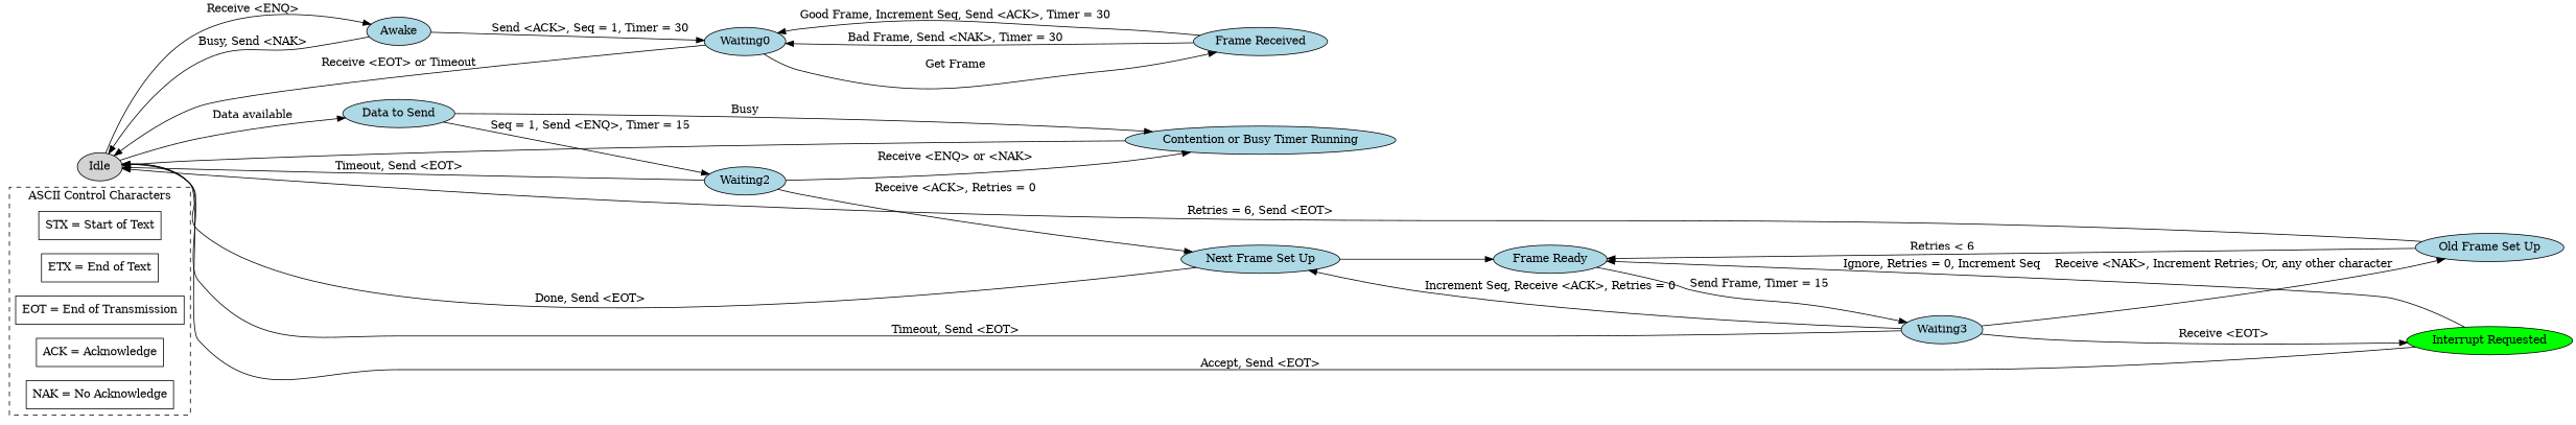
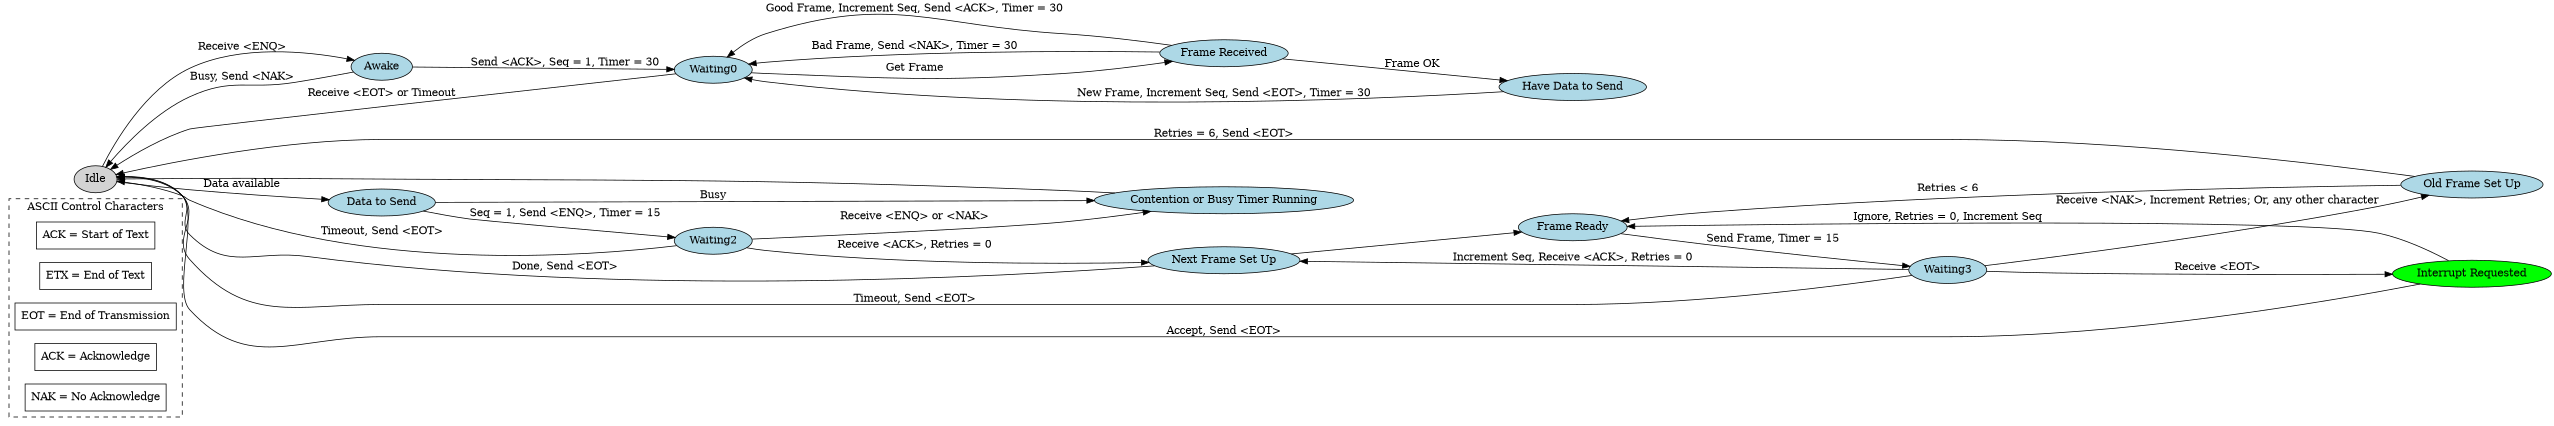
  digraph {
    rankdir=LR
    node [fillcolor=lightblue shape=ellipse style=filled]
-   n1 [fillcolor=white label="STX = Start of Text" shape=box]
+   n1 [fillcolor=white label="ACK = Start of Text" shape=box]
    n2 [fillcolor=white label="ETX = End of Text" shape=box]
    n3 [fillcolor=white label="EOT = End of Transmission" shape=box]
    n4 [fillcolor=white label="ACK = Acknowledge" shape=box]
    n5 [fillcolor=white label="NAK = No Acknowledge" shape=box]
    n6 [fillcolor=lightgray label=Idle]
    n7 [label=Awake]
    n8 [label="Data to Send"]
    n9 [label=Waiting0]
    n10 [label=Waiting2]
    n11 [label="Contention or Busy Timer Running"]
    n12 [label="Frame Received"]
+   n13 [label="Have Data to Send"]
    n14 [label="Next Frame Set Up"]
    n15 [label="Frame Ready"]
    n16 [label=Waiting3]
    n17 [label="Old Frame Set Up"]
    n18 [fillcolor=green label="Interrupt Requested"]
    subgraph cluster_1 {
      label="ASCII Control Characters"
      style=dashed
      n1
      n2
      n3
      n4
      n5
    }
    n6 -> n7 [label="Receive <ENQ>"]
    n6 -> n8 [label="Data available"]
    n7 -> n6 [label="Busy, Send <NAK>"]
    n7 -> n9 [label="Send <ACK>, Seq = 1, Timer = 30"]
    n8 -> n10 [label="Seq = 1, Send <ENQ>, Timer = 15"]
    n8 -> n11 [label=Busy]
    n9 -> n6 [label="Receive <EOT> or Timeout"]
    n9 -> n12 [label="Get Frame"]
    n10 -> n6 [label="Timeout, Send <EOT>"]
    n10 -> n11 [label="Receive <ENQ> or <NAK>"]
    n10 -> n14 [label="Receive <ACK>, Retries = 0"]
    n11 -> n6
    n12 -> n9 [label="Good Frame, Increment Seq, Send <ACK>, Timer = 30"]
    n12 -> n9 [label="Bad Frame, Send <NAK>, Timer = 30"]
+   n12 -> n13 [label="Frame OK"]
+   n13 -> n9 [label="New Frame, Increment Seq, Send <EOT>, Timer = 30"]
    n14 -> n6 [label="Done, Send <EOT>"]
    n14 -> n15
    n15 -> n16 [label="Send Frame, Timer = 15"]
    n16 -> n6 [label="Timeout, Send <EOT>"]
    n16 -> n14 [label="Increment Seq, Receive <ACK>, Retries = 0"]
    n16 -> n17 [label="Receive <NAK>, Increment Retries; Or, any other character"]
    n16 -> n18 [label="Receive <EOT>"]
    n17 -> n6 [label="Retries = 6, Send <EOT>"]
    n17 -> n15 [label="Retries < 6"]
    n18 -> n6 [label="Accept, Send <EOT>"]
    n18 -> n15 [label="Ignore, Retries = 0, Increment Seq"]
  }
